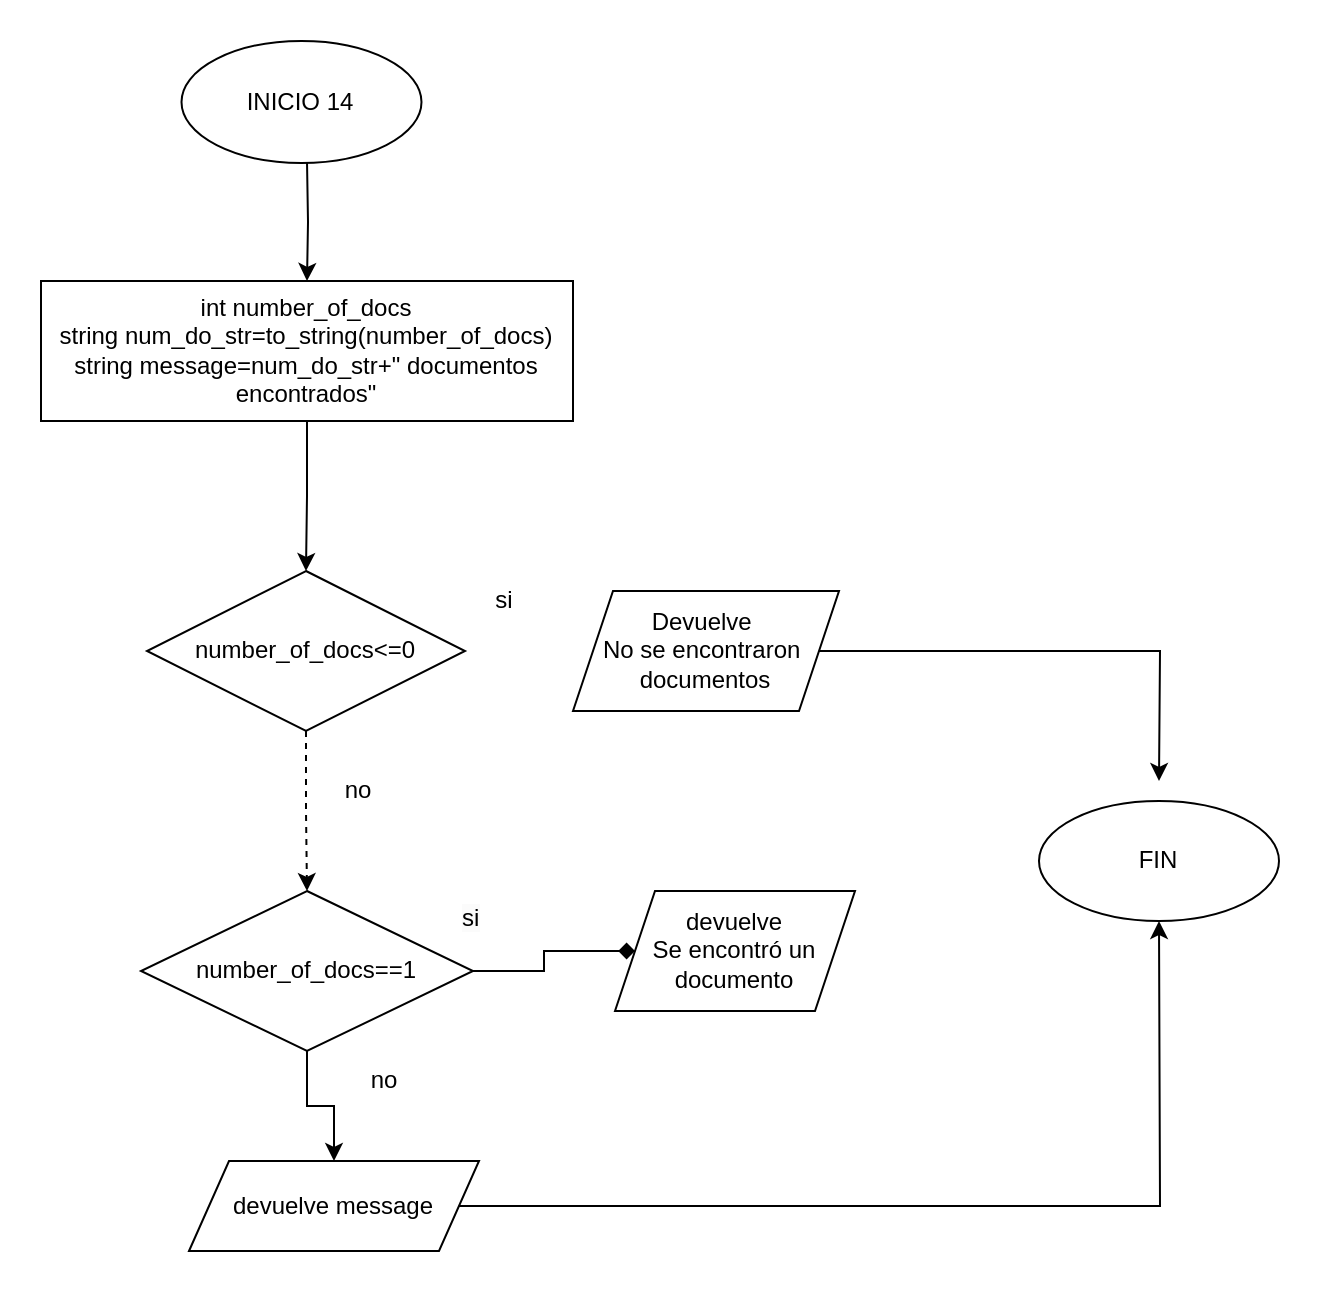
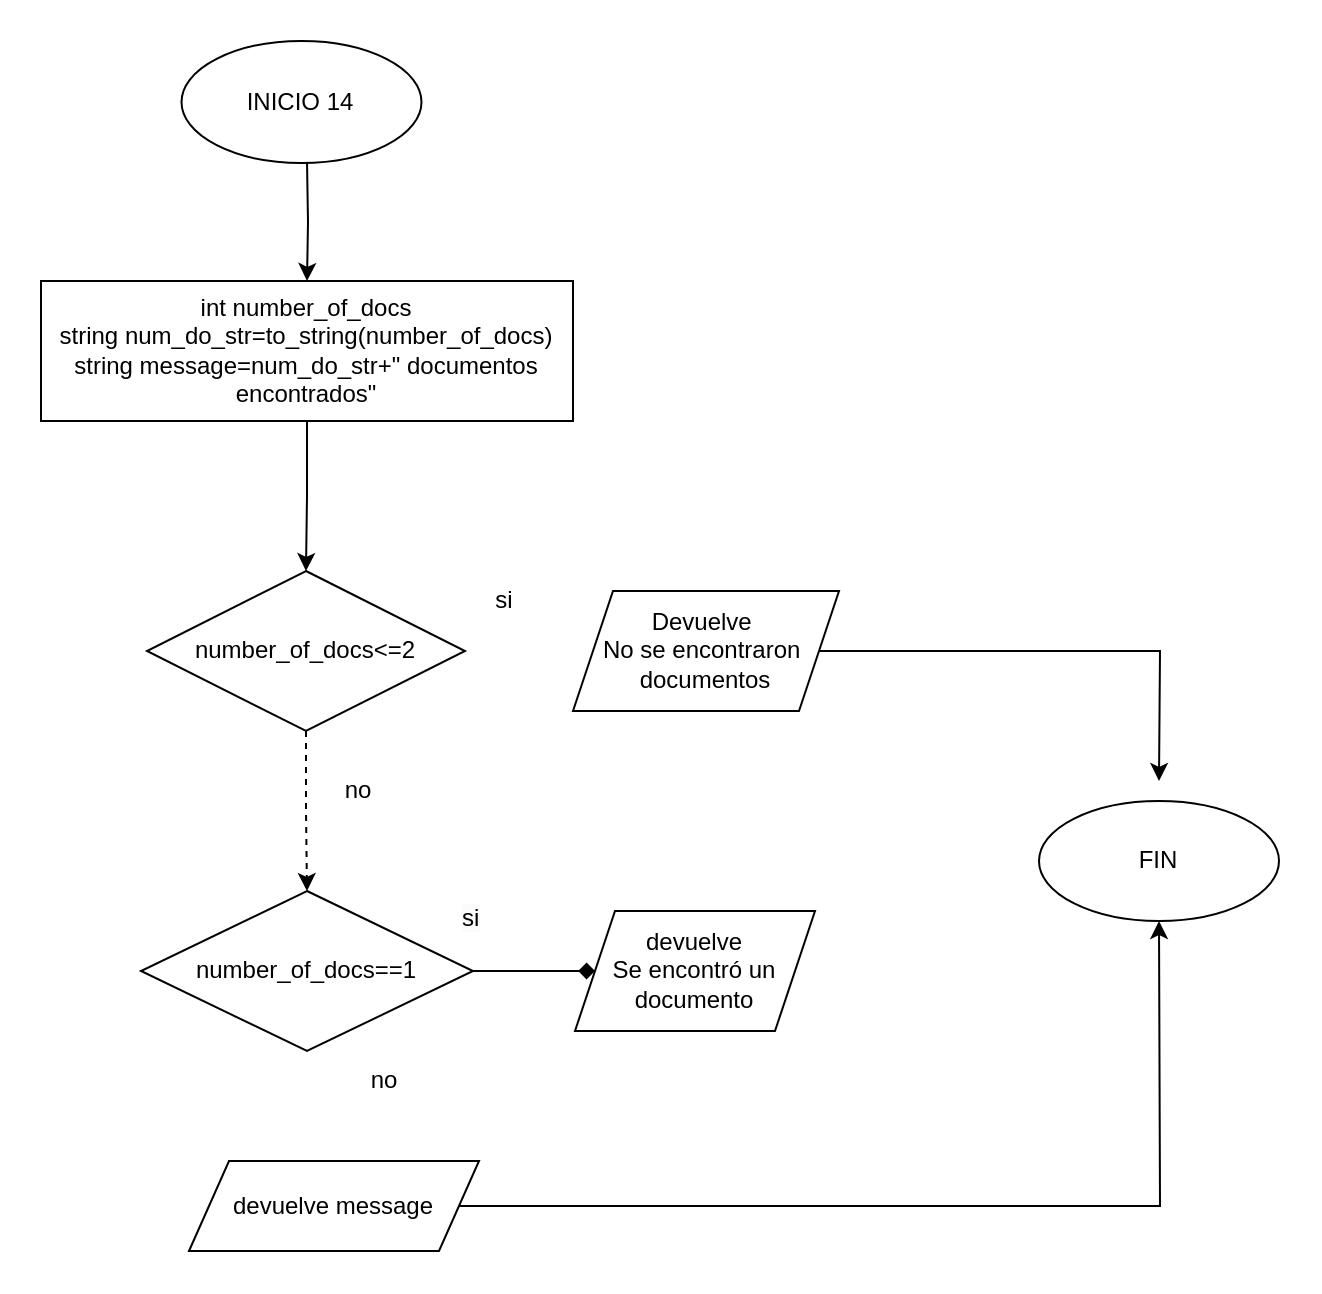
  <mxCell id="0" />
  <mxCell id="1" parent="0" />
  <mxCell id="2" style="edgeStyle=orthogonalEdgeStyle;rounded=0;orthogonalLoop=1;jettySize=auto;html=1;entryX=0.5;entryY=0;entryDx=0;entryDy=0;" edge="1" parent="1" target="4"><mxGeometry relative="1" as="geometry"><mxPoint x="153" y="80" as="sourcePoint" /></mxGeometry></mxCell>
  <mxCell id="3" value="" style="edgeStyle=orthogonalEdgeStyle;rounded=0;orthogonalLoop=1;jettySize=auto;html=1;" edge="1" parent="1" source="4" target="6"><mxGeometry relative="1" as="geometry" /></mxCell>
  <mxCell id="4" value="int number_of_docs&lt;div&gt;&lt;div&gt;string num_do_str=to_string(number_of_docs)&lt;/div&gt;&lt;div&gt;string message=num_do_str+&quot; documentos encontrados&quot;&lt;/div&gt;&lt;/div&gt;" style="rounded=0;whiteSpace=wrap;html=1;" vertex="1" parent="1"><mxGeometry x="20" y="140" width="266" height="70" as="geometry" /></mxCell>
  <mxCell id="5" value="" style="edgeStyle=orthogonalEdgeStyle;rounded=0;orthogonalLoop=1;jettySize=auto;html=1;dashed=1;" edge="1" parent="1" source="6" target="9"><mxGeometry relative="1" as="geometry" /></mxCell>
- <mxCell id="6" value="number_of_docs&amp;lt;=0" style="rhombus;whiteSpace=wrap;html=1;rounded=0;" vertex="1" parent="1"><mxGeometry x="73" y="285" width="159" height="80" as="geometry" /></mxCell>
+ <mxCell id="6" value="number_of_docs&amp;lt;=2" style="rhombus;whiteSpace=wrap;html=1;rounded=0;" vertex="1" parent="1"><mxGeometry x="73" y="285" width="159" height="80" as="geometry" /></mxCell>
  <mxCell id="7" value="" style="edgeStyle=orthogonalEdgeStyle;rounded=0;orthogonalLoop=1;jettySize=auto;html=1;endArrow=diamond;" edge="1" parent="1" source="9" target="12"><mxGeometry relative="1" as="geometry" /></mxCell>
- <mxCell id="8" value="" style="edgeStyle=orthogonalEdgeStyle;rounded=0;orthogonalLoop=1;jettySize=auto;html=1;" edge="1" parent="1" source="9" target="14"><mxGeometry relative="1" as="geometry" /></mxCell>
  <mxCell id="9" value="number_of_docs==1" style="rhombus;whiteSpace=wrap;html=1;rounded=0;" vertex="1" parent="1"><mxGeometry x="70" y="445" width="166" height="80" as="geometry" /></mxCell>
  <mxCell id="10" style="edgeStyle=orthogonalEdgeStyle;rounded=0;orthogonalLoop=1;jettySize=auto;html=1;" edge="1" parent="1" source="11"><mxGeometry relative="1" as="geometry"><mxPoint x="579" y="390" as="targetPoint" /></mxGeometry></mxCell>
  <mxCell id="11" value="Devuelve&amp;nbsp;&lt;div&gt;No se encontraron&amp;nbsp;&lt;/div&gt;&lt;div&gt;documentos&lt;/div&gt;" style="shape=parallelogram;perimeter=parallelogramPerimeter;whiteSpace=wrap;html=1;fixedSize=1;rounded=0;" vertex="1" parent="1"><mxGeometry x="286" y="295" width="133" height="60" as="geometry" /></mxCell>
- <mxCell id="12" value="devuelve&lt;div&gt;Se encontró un&lt;/div&gt;&lt;div&gt;documento&lt;/div&gt;" style="shape=parallelogram;perimeter=parallelogramPerimeter;whiteSpace=wrap;html=1;fixedSize=1;rounded=0;" vertex="1" parent="1"><mxGeometry x="307" y="445" width="120" height="60" as="geometry" /></mxCell>
+ <mxCell id="12" value="devuelve&lt;div&gt;Se encontró un&lt;/div&gt;&lt;div&gt;documento&lt;/div&gt;" style="shape=parallelogram;perimeter=parallelogramPerimeter;whiteSpace=wrap;html=1;fixedSize=1;rounded=0;" vertex="1" parent="1"><mxGeometry x="287" y="455" width="120" height="60" as="geometry" /></mxCell>
  <mxCell id="13" style="edgeStyle=orthogonalEdgeStyle;rounded=0;orthogonalLoop=1;jettySize=auto;html=1;" edge="1" parent="1" source="14"><mxGeometry relative="1" as="geometry"><mxPoint x="579" y="460" as="targetPoint" /></mxGeometry></mxCell>
  <mxCell id="14" value="devuelve message" style="shape=parallelogram;perimeter=parallelogramPerimeter;whiteSpace=wrap;html=1;fixedSize=1;rounded=0;" vertex="1" parent="1"><mxGeometry x="94" y="580" width="145" height="45" as="geometry" /></mxCell>
  <mxCell id="15" value="si" style="text;html=1;align=center;verticalAlign=middle;whiteSpace=wrap;rounded=0;" vertex="1" parent="1"><mxGeometry x="222" y="285" width="60" height="30" as="geometry" /></mxCell>
  <mxCell id="16" value="&lt;span style=&quot;color: rgb(0, 0, 0); font-family: Helvetica; font-size: 12px; font-style: normal; font-variant-ligatures: normal; font-variant-caps: normal; font-weight: 400; letter-spacing: normal; orphans: 2; text-align: center; text-indent: 0px; text-transform: none; widows: 2; word-spacing: 0px; -webkit-text-stroke-width: 0px; white-space: normal; background-color: rgb(251, 251, 251); text-decoration-thickness: initial; text-decoration-style: initial; text-decoration-color: initial; display: inline !important; float: none;&quot;&gt;si&lt;/span&gt;" style="text;whiteSpace=wrap;html=1;" vertex="1" parent="1"><mxGeometry x="229" y="445" width="40" height="40" as="geometry" /></mxCell>
  <mxCell id="17" value="no" style="text;html=1;align=center;verticalAlign=middle;whiteSpace=wrap;rounded=0;" vertex="1" parent="1"><mxGeometry x="149" y="380" width="60" height="30" as="geometry" /></mxCell>
  <mxCell id="18" value="no" style="text;html=1;align=center;verticalAlign=middle;whiteSpace=wrap;rounded=0;" vertex="1" parent="1"><mxGeometry x="162" y="525" width="60" height="30" as="geometry" /></mxCell>
  <mxCell id="19" value="INICIO 14" style="ellipse;whiteSpace=wrap;html=1;" vertex="1" parent="1"><mxGeometry x="90.25" y="20" width="120" height="61" as="geometry" /></mxCell>
  <mxCell id="20" value="FIN" style="ellipse;whiteSpace=wrap;html=1;" vertex="1" parent="1"><mxGeometry x="519" y="400" width="120" height="60" as="geometry" /></mxCell>
